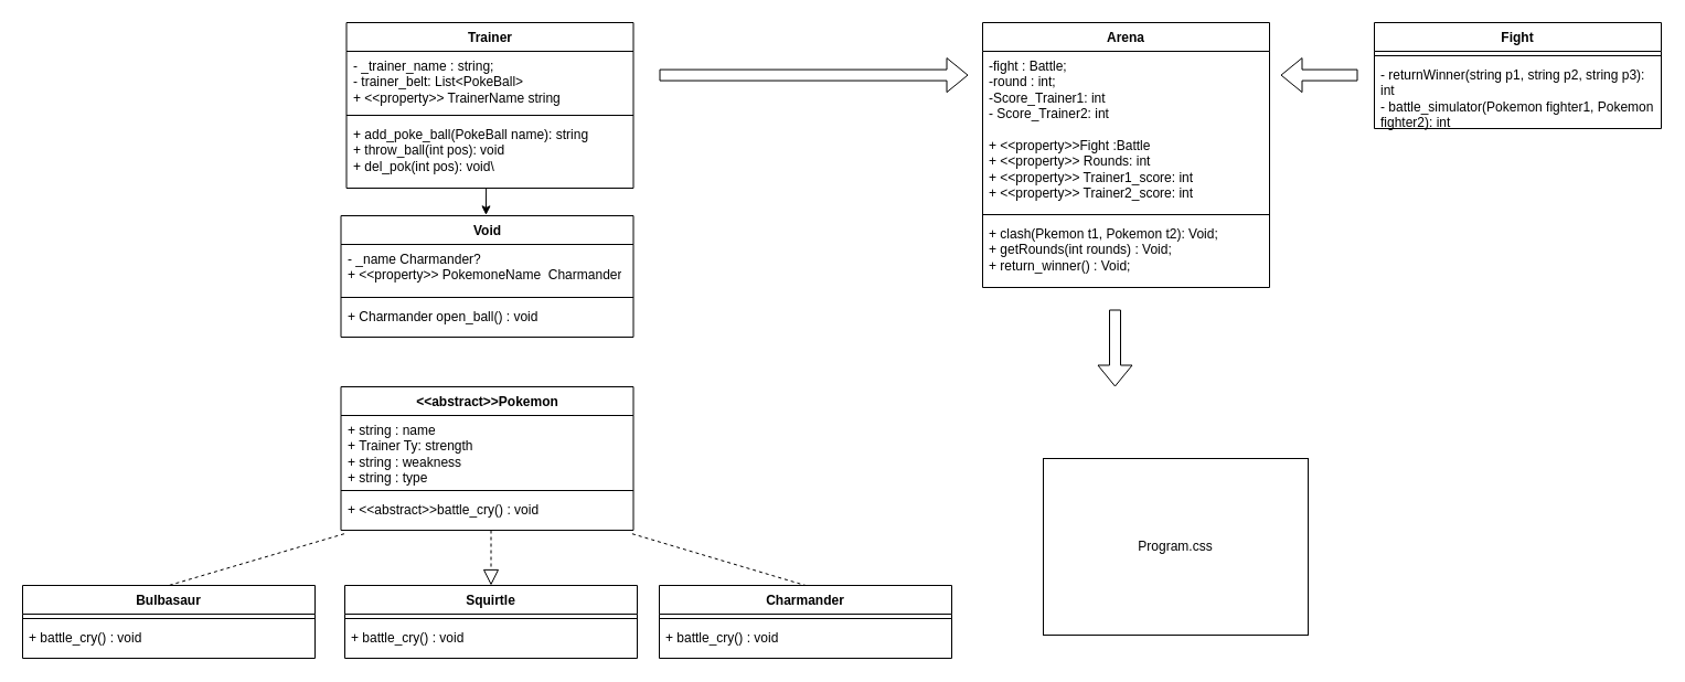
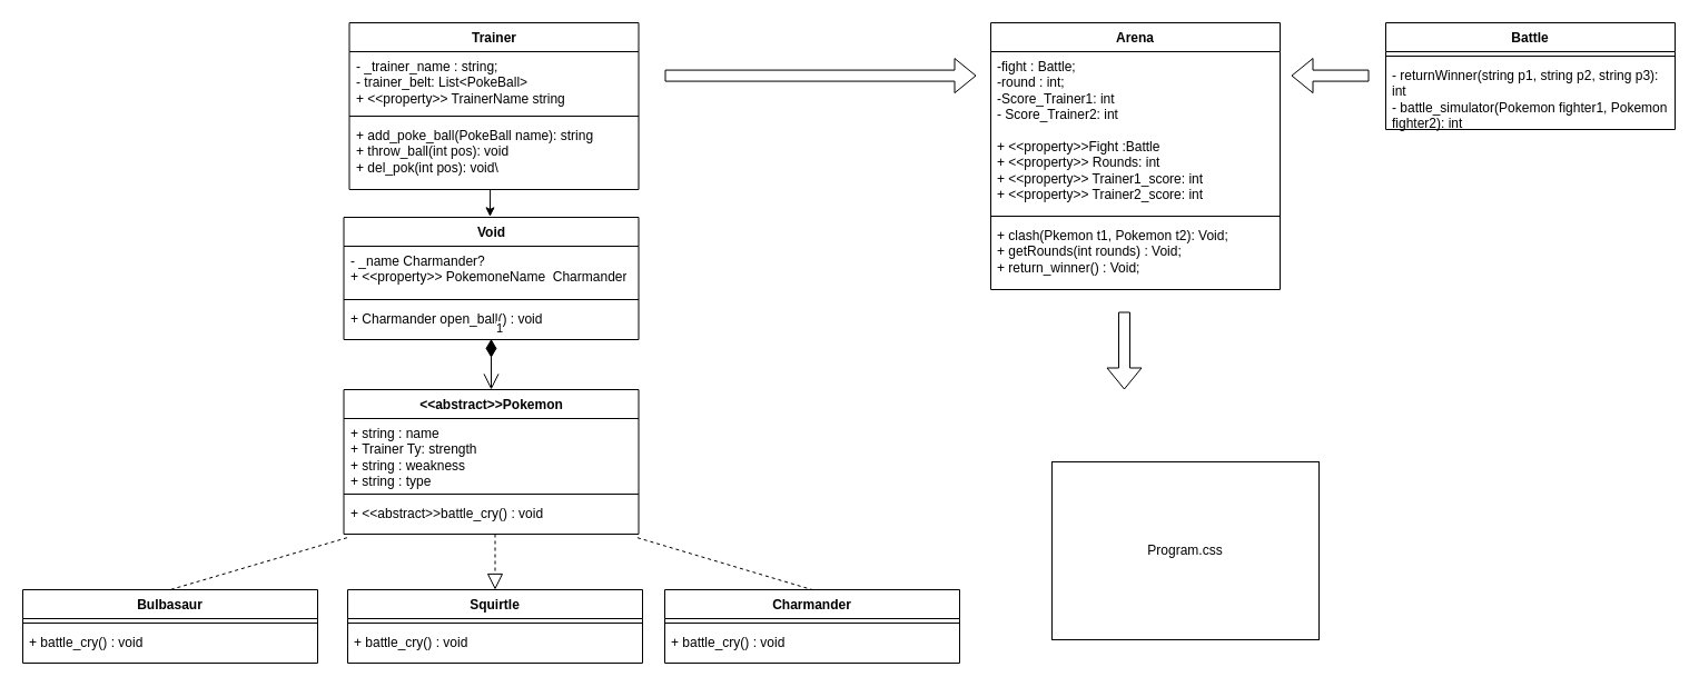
  <mxCell id="0" />
  <mxCell id="1" parent="0" />
  <mxCell id="2" value="Trainer" style="swimlane;fontStyle=1;align=center;verticalAlign=top;childLayout=stackLayout;horizontal=1;startSize=26;horizontalStack=0;resizeParent=1;resizeParentMax=0;resizeLast=0;collapsible=1;marginBottom=0;whiteSpace=wrap;html=1;" parent="1" vertex="1"><mxGeometry x="313.5" y="20" width="260" height="150" as="geometry" /></mxCell>
  <mxCell id="3" value="- _trainer_name : string;&lt;br&gt;- trainer_belt: List&amp;lt;PokeBall&amp;gt;&amp;nbsp;&lt;br&gt;+ &amp;lt;&amp;lt;property&amp;gt;&amp;gt; TrainerName string" style="text;strokeColor=none;fillColor=none;align=left;verticalAlign=top;spacingLeft=4;spacingRight=4;overflow=hidden;rotatable=0;points=[[0,0.5],[1,0.5]];portConstraint=eastwest;whiteSpace=wrap;html=1;" parent="2" vertex="1"><mxGeometry y="26" width="260" height="54" as="geometry" /></mxCell>
  <mxCell id="4" value="" style="line;strokeWidth=1;fillColor=none;align=left;verticalAlign=middle;spacingTop=-1;spacingLeft=3;spacingRight=3;rotatable=0;labelPosition=right;points=[];portConstraint=eastwest;strokeColor=inherit;" parent="2" vertex="1"><mxGeometry y="80" width="260" height="8" as="geometry" /></mxCell>
  <mxCell id="5" value="+ add_poke_ball(PokeBall name): string&lt;br&gt;+ throw_ball(int pos): void&lt;br&gt;+ del_pok(int pos): void\&lt;br&gt;" style="text;strokeColor=none;fillColor=none;align=left;verticalAlign=top;spacingLeft=4;spacingRight=4;overflow=hidden;rotatable=0;points=[[0,0.5],[1,0.5]];portConstraint=eastwest;whiteSpace=wrap;html=1;" parent="2" vertex="1"><mxGeometry y="88" width="260" height="62" as="geometry" /></mxCell>
  <mxCell id="6" value="Void" style="swimlane;fontStyle=1;align=center;verticalAlign=top;childLayout=stackLayout;horizontal=1;startSize=26;horizontalStack=0;resizeParent=1;resizeParentMax=0;resizeLast=0;collapsible=1;marginBottom=0;whiteSpace=wrap;html=1;" parent="1" vertex="1"><mxGeometry x="308.5" y="195" width="265" height="110" as="geometry" /></mxCell>
  <mxCell id="7" value="- _name Charmander?&lt;br&gt;+ &amp;lt;&amp;lt;property&amp;gt;&amp;gt; PokemoneName&amp;nbsp; Charmander" style="text;strokeColor=none;fillColor=none;align=left;verticalAlign=top;spacingLeft=4;spacingRight=4;overflow=hidden;rotatable=0;points=[[0,0.5],[1,0.5]];portConstraint=eastwest;whiteSpace=wrap;html=1;" parent="6" vertex="1"><mxGeometry y="26" width="265" height="44" as="geometry" /></mxCell>
  <mxCell id="8" value="" style="line;strokeWidth=1;fillColor=none;align=left;verticalAlign=middle;spacingTop=-1;spacingLeft=3;spacingRight=3;rotatable=0;labelPosition=right;points=[];portConstraint=eastwest;strokeColor=inherit;" parent="6" vertex="1"><mxGeometry y="70" width="265" height="8" as="geometry" /></mxCell>
  <mxCell id="9" value="+ Charmander open_ball() : void" style="text;strokeColor=none;fillColor=none;align=left;verticalAlign=top;spacingLeft=4;spacingRight=4;overflow=hidden;rotatable=0;points=[[0,0.5],[1,0.5]];portConstraint=eastwest;whiteSpace=wrap;html=1;" parent="6" vertex="1"><mxGeometry y="78" width="265" height="32" as="geometry" /></mxCell>
  <mxCell id="10" value="&amp;lt;&amp;lt;abstract&amp;gt;&amp;gt;Pokemon" style="swimlane;fontStyle=1;align=center;verticalAlign=top;childLayout=stackLayout;horizontal=1;startSize=26;horizontalStack=0;resizeParent=1;resizeParentMax=0;resizeLast=0;collapsible=1;marginBottom=0;whiteSpace=wrap;html=1;" parent="1" vertex="1"><mxGeometry x="308.5" y="350" width="265" height="130" as="geometry" /></mxCell>
  <mxCell id="11" value="+ string : name&lt;br&gt;+ Trainer Ty: strength&lt;br&gt;+ string : weakness&lt;br&gt;+ string : type" style="text;strokeColor=none;fillColor=none;align=left;verticalAlign=top;spacingLeft=4;spacingRight=4;overflow=hidden;rotatable=0;points=[[0,0.5],[1,0.5]];portConstraint=eastwest;whiteSpace=wrap;html=1;" parent="10" vertex="1"><mxGeometry y="26" width="265" height="64" as="geometry" /></mxCell>
  <mxCell id="12" value="" style="line;strokeWidth=1;fillColor=none;align=left;verticalAlign=middle;spacingTop=-1;spacingLeft=3;spacingRight=3;rotatable=0;labelPosition=right;points=[];portConstraint=eastwest;strokeColor=inherit;" parent="10" vertex="1"><mxGeometry y="90" width="265" height="8" as="geometry" /></mxCell>
  <mxCell id="13" value="+ &amp;lt;&amp;lt;abstract&amp;gt;&amp;gt;battle_cry() : void" style="text;strokeColor=none;fillColor=none;align=left;verticalAlign=top;spacingLeft=4;spacingRight=4;overflow=hidden;rotatable=0;points=[[0,0.5],[1,0.5]];portConstraint=eastwest;whiteSpace=wrap;html=1;" parent="10" vertex="1"><mxGeometry y="98" width="265" height="32" as="geometry" /></mxCell>
  <mxCell id="14" value="" style="endArrow=classic;html=1;rounded=0;entryX=0.496;entryY=-0.006;entryDx=0;entryDy=0;entryPerimeter=0;exitX=0.487;exitY=1.004;exitDx=0;exitDy=0;exitPerimeter=0;" parent="1" source="5" target="6" edge="1"><mxGeometry width="50" height="50" relative="1" as="geometry"><mxPoint x="447.5" y="170" as="sourcePoint" /><mxPoint x="498.5" y="120" as="targetPoint" /></mxGeometry></mxCell>
  <mxCell id="15" value="Squirtle" style="swimlane;fontStyle=1;align=center;verticalAlign=top;childLayout=stackLayout;horizontal=1;startSize=26;horizontalStack=0;resizeParent=1;resizeParentMax=0;resizeLast=0;collapsible=1;marginBottom=0;whiteSpace=wrap;html=1;" parent="1" vertex="1"><mxGeometry x="312" y="530" width="265" height="66" as="geometry" /></mxCell>
  <mxCell id="16" value="" style="line;strokeWidth=1;fillColor=none;align=left;verticalAlign=middle;spacingTop=-1;spacingLeft=3;spacingRight=3;rotatable=0;labelPosition=right;points=[];portConstraint=eastwest;strokeColor=inherit;" parent="15" vertex="1"><mxGeometry y="26" width="265" height="8" as="geometry" /></mxCell>
  <mxCell id="17" value="+ battle_cry() : void" style="text;strokeColor=none;fillColor=none;align=left;verticalAlign=top;spacingLeft=4;spacingRight=4;overflow=hidden;rotatable=0;points=[[0,0.5],[1,0.5]];portConstraint=eastwest;whiteSpace=wrap;html=1;" parent="15" vertex="1"><mxGeometry y="34" width="265" height="32" as="geometry" /></mxCell>
  <mxCell id="18" value="Bulbasaur" style="swimlane;fontStyle=1;align=center;verticalAlign=top;childLayout=stackLayout;horizontal=1;startSize=26;horizontalStack=0;resizeParent=1;resizeParentMax=0;resizeLast=0;collapsible=1;marginBottom=0;whiteSpace=wrap;html=1;" parent="1" vertex="1"><mxGeometry x="20" y="530" width="265" height="66" as="geometry" /></mxCell>
  <mxCell id="19" value="" style="line;strokeWidth=1;fillColor=none;align=left;verticalAlign=middle;spacingTop=-1;spacingLeft=3;spacingRight=3;rotatable=0;labelPosition=right;points=[];portConstraint=eastwest;strokeColor=inherit;" parent="18" vertex="1"><mxGeometry y="26" width="265" height="8" as="geometry" /></mxCell>
  <mxCell id="20" value="+ battle_cry() : void" style="text;strokeColor=none;fillColor=none;align=left;verticalAlign=top;spacingLeft=4;spacingRight=4;overflow=hidden;rotatable=0;points=[[0,0.5],[1,0.5]];portConstraint=eastwest;whiteSpace=wrap;html=1;" parent="18" vertex="1"><mxGeometry y="34" width="265" height="32" as="geometry" /></mxCell>
  <mxCell id="21" value="Charmander" style="swimlane;fontStyle=1;align=center;verticalAlign=top;childLayout=stackLayout;horizontal=1;startSize=26;horizontalStack=0;resizeParent=1;resizeParentMax=0;resizeLast=0;collapsible=1;marginBottom=0;whiteSpace=wrap;html=1;" parent="1" vertex="1"><mxGeometry x="597" y="530" width="265" height="66" as="geometry" /></mxCell>
  <mxCell id="22" value="" style="line;strokeWidth=1;fillColor=none;align=left;verticalAlign=middle;spacingTop=-1;spacingLeft=3;spacingRight=3;rotatable=0;labelPosition=right;points=[];portConstraint=eastwest;strokeColor=inherit;" parent="21" vertex="1"><mxGeometry y="26" width="265" height="8" as="geometry" /></mxCell>
  <mxCell id="23" value="+ battle_cry() : void" style="text;strokeColor=none;fillColor=none;align=left;verticalAlign=top;spacingLeft=4;spacingRight=4;overflow=hidden;rotatable=0;points=[[0,0.5],[1,0.5]];portConstraint=eastwest;whiteSpace=wrap;html=1;" parent="21" vertex="1"><mxGeometry y="34" width="265" height="32" as="geometry" /></mxCell>
+ <mxCell id="24" value="1" style="endArrow=open;html=1;endSize=12;startArrow=diamondThin;startSize=14;startFill=1;edgeStyle=orthogonalEdgeStyle;align=left;verticalAlign=bottom;rounded=0;entryX=0.5;entryY=0;entryDx=0;entryDy=0;exitX=0.5;exitY=0.982;exitDx=0;exitDy=0;exitPerimeter=0;" parent="1" source="9" target="10" edge="1"><mxGeometry x="-1" y="3" relative="1" as="geometry"><mxPoint x="423.5" y="310" as="sourcePoint" /><mxPoint x="523.5" y="490" as="targetPoint" /></mxGeometry></mxCell>
  <mxCell id="25" value="" style="endArrow=block;dashed=1;endFill=0;endSize=12;html=1;rounded=0;entryX=0.5;entryY=0;entryDx=0;entryDy=0;" parent="1" target="15" edge="1"><mxGeometry width="160" relative="1" as="geometry"><mxPoint x="444.5" y="480" as="sourcePoint" /><mxPoint x="413.5" y="580" as="targetPoint" /></mxGeometry></mxCell>
  <mxCell id="26" value="" style="endArrow=none;dashed=1;endFill=0;endSize=12;html=1;rounded=0;exitX=0.011;exitY=1.101;exitDx=0;exitDy=0;exitPerimeter=0;entryX=0.5;entryY=0;entryDx=0;entryDy=0;" parent="1" source="13" target="18" edge="1"><mxGeometry width="160" relative="1" as="geometry"><mxPoint x="313.5" y="570" as="sourcePoint" /><mxPoint x="473.5" y="570" as="targetPoint" /></mxGeometry></mxCell>
  <mxCell id="27" value="" style="endArrow=none;dashed=1;endFill=0;endSize=12;html=1;rounded=0;exitX=0.996;exitY=1.101;exitDx=0;exitDy=0;exitPerimeter=0;entryX=0.5;entryY=0;entryDx=0;entryDy=0;" parent="1" source="13" target="21" edge="1"><mxGeometry width="160" relative="1" as="geometry"><mxPoint x="603.5" y="670" as="sourcePoint" /><mxPoint x="443.5" y="740" as="targetPoint" /></mxGeometry></mxCell>
  <mxCell id="28" value="Arena" style="swimlane;fontStyle=1;align=center;verticalAlign=top;childLayout=stackLayout;horizontal=1;startSize=26;horizontalStack=0;resizeParent=1;resizeParentMax=0;resizeLast=0;collapsible=1;marginBottom=0;whiteSpace=wrap;html=1;" parent="1" vertex="1"><mxGeometry x="890" y="20" width="260" height="240" as="geometry" /></mxCell>
  <mxCell id="29" value="-fight : Battle;&lt;br&gt;-round : int;&lt;br&gt;-Score_Trainer1: int&lt;br&gt;- Score_Trainer2: int&lt;br&gt;&lt;br&gt;+ &amp;lt;&amp;lt;property&amp;gt;&amp;gt;Fight :Battle&lt;br&gt;+ &amp;lt;&amp;lt;property&amp;gt;&amp;gt; Rounds: int&amp;nbsp;&lt;br&gt;+ &amp;lt;&amp;lt;property&amp;gt;&amp;gt; Trainer1_score: int&amp;nbsp;&lt;br&gt;+ &amp;lt;&amp;lt;property&amp;gt;&amp;gt; Trainer2_score: int" style="text;strokeColor=none;fillColor=none;align=left;verticalAlign=top;spacingLeft=4;spacingRight=4;overflow=hidden;rotatable=0;points=[[0,0.5],[1,0.5]];portConstraint=eastwest;whiteSpace=wrap;html=1;" parent="28" vertex="1"><mxGeometry y="26" width="260" height="144" as="geometry" /></mxCell>
  <mxCell id="30" value="" style="line;strokeWidth=1;fillColor=none;align=left;verticalAlign=middle;spacingTop=-1;spacingLeft=3;spacingRight=3;rotatable=0;labelPosition=right;points=[];portConstraint=eastwest;strokeColor=inherit;" parent="28" vertex="1"><mxGeometry y="170" width="260" height="8" as="geometry" /></mxCell>
  <mxCell id="31" value="+ clash(Pkemon t1, Pokemon t2): Void;&lt;br&gt;+ getRounds(int rounds) : Void;&lt;br&gt;+ return_winner() : Void;" style="text;strokeColor=none;fillColor=none;align=left;verticalAlign=top;spacingLeft=4;spacingRight=4;overflow=hidden;rotatable=0;points=[[0,0.5],[1,0.5]];portConstraint=eastwest;whiteSpace=wrap;html=1;" parent="28" vertex="1"><mxGeometry y="178" width="260" height="62" as="geometry" /></mxCell>
  <mxCell id="32" value="" style="shape=flexArrow;endArrow=classic;html=1;rounded=0;" parent="28" edge="1"><mxGeometry width="50" height="50" relative="1" as="geometry"><mxPoint x="120" y="260" as="sourcePoint" /><mxPoint x="120" y="330" as="targetPoint" /></mxGeometry></mxCell>
  <mxCell id="33" value="" style="shape=flexArrow;endArrow=classic;html=1;rounded=0;" parent="1" edge="1"><mxGeometry width="50" height="50" relative="1" as="geometry"><mxPoint x="597" y="67.58" as="sourcePoint" /><mxPoint x="877" y="67.58" as="targetPoint" /></mxGeometry></mxCell>
- <mxCell id="34" value="Fight" style="swimlane;fontStyle=1;align=center;verticalAlign=top;childLayout=stackLayout;horizontal=1;startSize=26;horizontalStack=0;resizeParent=1;resizeParentMax=0;resizeLast=0;collapsible=1;marginBottom=0;whiteSpace=wrap;html=1;" parent="1" vertex="1"><mxGeometry x="1245" y="20" width="260" height="96" as="geometry" /></mxCell>
+ <mxCell id="34" value="Battle" style="swimlane;fontStyle=1;align=center;verticalAlign=top;childLayout=stackLayout;horizontal=1;startSize=26;horizontalStack=0;resizeParent=1;resizeParentMax=0;resizeLast=0;collapsible=1;marginBottom=0;whiteSpace=wrap;html=1;" parent="1" vertex="1"><mxGeometry x="1245" y="20" width="260" height="96" as="geometry" /></mxCell>
  <mxCell id="35" value="" style="line;strokeWidth=1;fillColor=none;align=left;verticalAlign=middle;spacingTop=-1;spacingLeft=3;spacingRight=3;rotatable=0;labelPosition=right;points=[];portConstraint=eastwest;strokeColor=inherit;" parent="34" vertex="1"><mxGeometry y="26" width="260" height="8" as="geometry" /></mxCell>
  <mxCell id="36" value="-&amp;nbsp;returnWinner(string p1, string p2, string p3): int&lt;br&gt;-&amp;nbsp;battle_simulator(Pokemon fighter1, Pokemon fighter2): int" style="text;strokeColor=none;fillColor=none;align=left;verticalAlign=top;spacingLeft=4;spacingRight=4;overflow=hidden;rotatable=0;points=[[0,0.5],[1,0.5]];portConstraint=eastwest;whiteSpace=wrap;html=1;" parent="34" vertex="1"><mxGeometry y="34" width="260" height="62" as="geometry" /></mxCell>
  <mxCell id="37" value="" style="shape=flexArrow;endArrow=classic;html=1;rounded=0;" parent="1" edge="1"><mxGeometry width="50" height="50" relative="1" as="geometry"><mxPoint x="1230" y="67.58" as="sourcePoint" /><mxPoint x="1160" y="67.58" as="targetPoint" /></mxGeometry></mxCell>
  <mxCell id="38" value="Program.css" style="rounded=0;whiteSpace=wrap;html=1;" parent="1" vertex="1"><mxGeometry x="945" y="415" width="240" height="160" as="geometry" /></mxCell>
